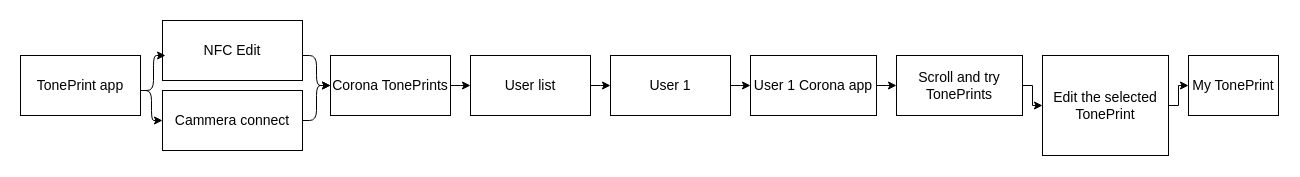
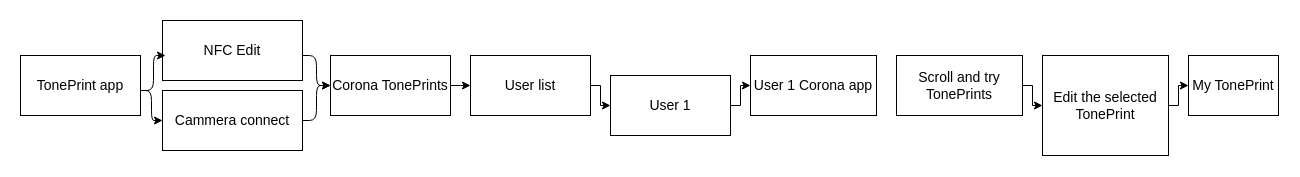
  <mxCell id="0" />
  <mxCell id="1" parent="0" />
  <mxCell id="2" value="TonePrint app" parent="1" style="rounded=0;whiteSpace=wrap;html=1;fontSize=14;" vertex="1"><mxGeometry as="geometry" x="20" y="55" width="120" height="60" /></mxCell>
  <mxCell id="3" value="NFC Edit" parent="1" style="rounded=0;whiteSpace=wrap;html=1;fontSize=14;" vertex="1"><mxGeometry as="geometry" x="162" y="20" width="140" height="60" /></mxCell>
  <mxCell id="4" value="Cammera connect" parent="1" style="rounded=0;whiteSpace=wrap;html=1;fontSize=14;" vertex="1"><mxGeometry as="geometry" x="162" y="90" width="140" height="60" /></mxCell>
  <mxCell id="5" parent="1" style="edgeStyle=elbowEdgeStyle;rounded=0;orthogonalLoop=1;jettySize=auto;html=1;exitX=1;exitY=0.5;exitDx=0;exitDy=0;entryX=0;entryY=0.5;entryDx=0;entryDy=0;fontSize=14;" edge="1" source="6" target="8"><mxGeometry as="geometry" relative="1" /></mxCell>
  <mxCell id="6" value="Corona TonePrints&lt;br&gt;" parent="1" style="rounded=0;whiteSpace=wrap;html=1;fontSize=14;" vertex="1"><mxGeometry as="geometry" x="330" y="55" width="120" height="60" /></mxCell>
  <mxCell id="7" parent="1" style="edgeStyle=elbowEdgeStyle;rounded=0;orthogonalLoop=1;jettySize=auto;html=1;exitX=1;exitY=0.5;exitDx=0;exitDy=0;entryX=0;entryY=0.5;entryDx=0;entryDy=0;fontSize=14;" edge="1" source="8" target="10"><mxGeometry as="geometry" relative="1" /></mxCell>
  <mxCell id="8" value="User list&lt;br&gt;" parent="1" style="rounded=0;whiteSpace=wrap;html=1;fontSize=14;" vertex="1"><mxGeometry as="geometry" x="470" y="55" width="120" height="60" /></mxCell>
  <mxCell id="9" parent="1" style="edgeStyle=elbowEdgeStyle;rounded=0;orthogonalLoop=1;jettySize=auto;html=1;exitX=1;exitY=0.5;exitDx=0;exitDy=0;entryX=0;entryY=0.5;entryDx=0;entryDy=0;fontSize=14;" edge="1" source="10" target="12"><mxGeometry as="geometry" relative="1" /></mxCell>
- <mxCell id="10" value="User 1&lt;br&gt;" parent="1" style="rounded=0;whiteSpace=wrap;html=1;fontSize=14;" vertex="1"><mxGeometry as="geometry" x="610" y="55" width="120" height="60" /></mxCell>
- <mxCell id="11" parent="1" style="edgeStyle=elbowEdgeStyle;rounded=0;orthogonalLoop=1;jettySize=auto;html=1;exitX=1;exitY=0.5;exitDx=0;exitDy=0;entryX=0;entryY=0.5;entryDx=0;entryDy=0;fontSize=14;" edge="1" source="12" target="14"><mxGeometry as="geometry" relative="1" /></mxCell>
+ <mxCell id="10" value="User 1&lt;br&gt;" parent="1" style="rounded=0;whiteSpace=wrap;html=1;fontSize=14;" vertex="1"><mxGeometry x="610" y="75" as="geometry" width="120" height="60" /></mxCell>
  <mxCell id="12" value="User 1 Corona app&lt;br&gt;" parent="1" style="rounded=0;whiteSpace=wrap;html=1;fontSize=14;" vertex="1"><mxGeometry as="geometry" x="750" y="55" width="126" height="60" /></mxCell>
  <mxCell id="13" parent="1" style="edgeStyle=elbowEdgeStyle;rounded=0;orthogonalLoop=1;jettySize=auto;html=1;exitX=1;exitY=0.5;exitDx=0;exitDy=0;fontSize=14;" edge="1" source="14" target="16"><mxGeometry as="geometry" relative="1" /></mxCell>
  <mxCell id="14" value="Scroll and try TonePrints" parent="1" style="rounded=0;whiteSpace=wrap;html=1;fontSize=14;" vertex="1"><mxGeometry as="geometry" x="896" y="55" width="126" height="60" /></mxCell>
  <mxCell id="15" parent="1" style="edgeStyle=elbowEdgeStyle;rounded=0;orthogonalLoop=1;jettySize=auto;html=1;exitX=1;exitY=0.5;exitDx=0;exitDy=0;entryX=0;entryY=0.5;entryDx=0;entryDy=0;fontSize=14;" edge="1" source="16" target="17"><mxGeometry as="geometry" relative="1" /></mxCell>
  <mxCell id="16" value="Edit the selected TonePrint&lt;br&gt;" parent="1" style="rounded=0;whiteSpace=wrap;html=1;fontSize=14;" vertex="1"><mxGeometry x="1042" y="55" as="geometry" width="126" height="100" /></mxCell>
  <mxCell id="17" value="My TonePrint&lt;br&gt;" parent="1" style="rounded=0;whiteSpace=wrap;html=1;fontSize=14;" vertex="1"><mxGeometry x="1188" y="55" as="geometry" width="90" height="60" /></mxCell>
  <mxCell id="18" value="" parent="1" style="endArrow=classic;html=1;fontSize=14;edgeStyle=elbowEdgeStyle;" edge="1"><mxGeometry as="geometry" relative="1" width="50" height="50"><mxPoint as="sourcePoint" x="140" y="90" /><mxPoint as="targetPoint" x="165" y="55" /></mxGeometry></mxCell>
  <mxCell id="19" value="" parent="1" style="endArrow=classic;html=1;fontSize=14;entryX=0;entryY=0.5;entryDx=0;entryDy=0;edgeStyle=elbowEdgeStyle;" edge="1" target="4"><mxGeometry as="geometry" relative="1" width="50" height="50"><mxPoint as="sourcePoint" x="140" y="90" /><mxPoint as="targetPoint" x="190" y="40" /></mxGeometry></mxCell>
  <mxCell id="20" value="" parent="1" style="endArrow=classic;html=1;fontSize=14;edgeStyle=elbowEdgeStyle;entryX=0;entryY=0.5;entryDx=0;entryDy=0;" edge="1" target="6"><mxGeometry as="geometry" relative="1" width="50" height="50"><mxPoint as="sourcePoint" x="302" y="55" /><mxPoint as="targetPoint" x="352" y="5" /></mxGeometry></mxCell>
  <mxCell id="21" value="" parent="1" style="endArrow=classic;html=1;fontSize=14;edgeStyle=elbowEdgeStyle;entryX=0;entryY=0.5;entryDx=0;entryDy=0;" edge="1" target="6"><mxGeometry as="geometry" relative="1" width="50" height="50"><mxPoint as="sourcePoint" x="302" y="120" /><mxPoint as="targetPoint" x="340" y="95" /></mxGeometry></mxCell>
